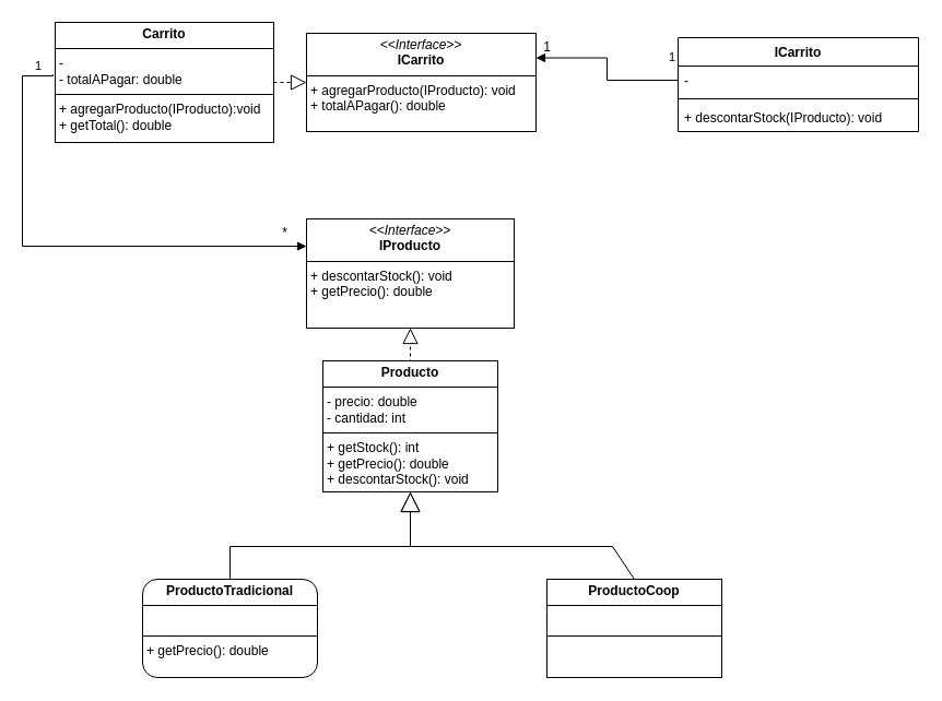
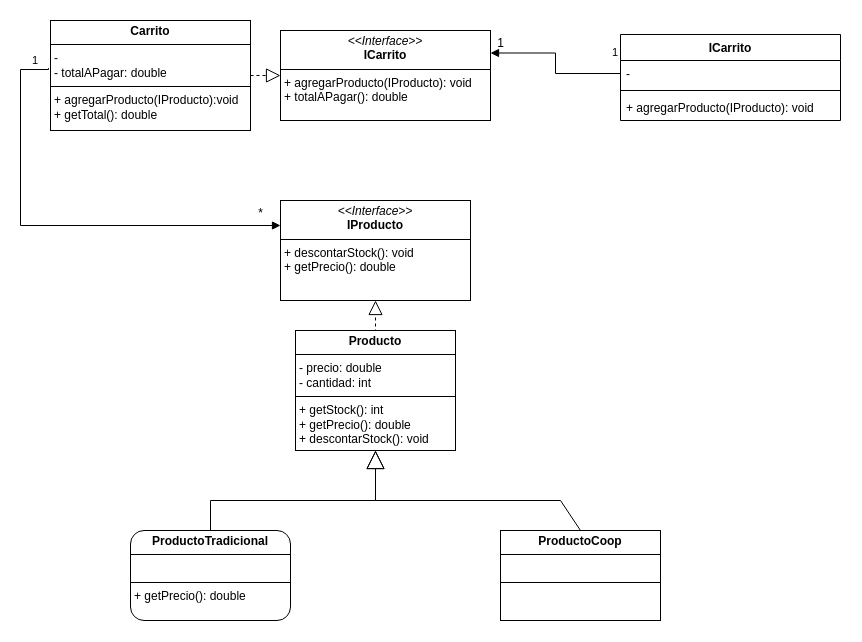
  <mxCell id="0" />
  <mxCell id="1" parent="0" />
  <mxCell id="2" value="&lt;p style=&quot;margin:0px;margin-top:4px;text-align:center;&quot;&gt;&lt;i&gt;&amp;lt;&amp;lt;Interface&amp;gt;&amp;gt;&lt;/i&gt;&lt;br&gt;&lt;b&gt;ICarrito&lt;/b&gt;&lt;/p&gt;&lt;hr size=&quot;1&quot; style=&quot;border-style:solid;&quot;&gt;&lt;p style=&quot;margin:0px;margin-left:4px;&quot;&gt;+ agregarProducto(IProducto): void&lt;/p&gt;&lt;p style=&quot;margin:0px;margin-left:4px;&quot;&gt;+ totalAPagar(): double&lt;/p&gt;" style="verticalAlign=top;align=left;overflow=fill;html=1;whiteSpace=wrap;" vertex="1" parent="1"><mxGeometry x="280" y="30" width="210" height="90" as="geometry" /></mxCell>
  <mxCell id="3" value="ICarrito" style="swimlane;fontStyle=1;align=center;verticalAlign=top;childLayout=stackLayout;horizontal=1;startSize=26;horizontalStack=0;resizeParent=1;resizeParentMax=0;resizeLast=0;collapsible=1;marginBottom=0;whiteSpace=wrap;html=1;" vertex="1" parent="1"><mxGeometry x="620" y="34" width="220" height="86" as="geometry" /></mxCell>
  <mxCell id="4" value="-&amp;nbsp;" style="text;strokeColor=none;fillColor=none;align=left;verticalAlign=top;spacingLeft=4;spacingRight=4;overflow=hidden;rotatable=0;points=[[0,0.5],[1,0.5]];portConstraint=eastwest;whiteSpace=wrap;html=1;" vertex="1" parent="3"><mxGeometry y="26" width="220" height="26" as="geometry" /></mxCell>
  <mxCell id="5" value="" style="line;strokeWidth=1;fillColor=none;align=left;verticalAlign=middle;spacingTop=-1;spacingLeft=3;spacingRight=3;rotatable=0;labelPosition=right;points=[];portConstraint=eastwest;strokeColor=inherit;" vertex="1" parent="3"><mxGeometry y="52" width="220" height="8" as="geometry" /></mxCell>
- <mxCell id="6" value="+ descontarStock(IProducto): void" style="text;strokeColor=none;fillColor=none;align=left;verticalAlign=top;spacingLeft=4;spacingRight=4;overflow=hidden;rotatable=0;points=[[0,0.5],[1,0.5]];portConstraint=eastwest;whiteSpace=wrap;html=1;" vertex="1" parent="3"><mxGeometry y="60" width="220" height="26" as="geometry" /></mxCell>
+ <mxCell id="6" value="+ agregarProducto(IProducto): void" style="text;strokeColor=none;fillColor=none;align=left;verticalAlign=top;spacingLeft=4;spacingRight=4;overflow=hidden;rotatable=0;points=[[0,0.5],[1,0.5]];portConstraint=eastwest;whiteSpace=wrap;html=1;" vertex="1" parent="3"><mxGeometry y="60" width="220" height="26" as="geometry" /></mxCell>
  <mxCell id="7" value="" style="endArrow=block;endFill=1;html=1;edgeStyle=orthogonalEdgeStyle;align=left;verticalAlign=top;rounded=0;exitX=0;exitY=0.5;exitDx=0;exitDy=0;entryX=1;entryY=0.25;entryDx=0;entryDy=0;" edge="1" parent="1" source="4" target="2"><mxGeometry x="-1" relative="1" as="geometry"><mxPoint x="390" y="180" as="sourcePoint" /><mxPoint x="550" y="180" as="targetPoint" /></mxGeometry></mxCell>
  <mxCell id="8" value="1" style="edgeLabel;resizable=0;html=1;align=left;verticalAlign=bottom;" connectable="0" vertex="1" parent="7"><mxGeometry x="-1" relative="1" as="geometry"><mxPoint x="-10" y="-13" as="offset" /></mxGeometry></mxCell>
  <mxCell id="9" value="1" style="text;html=1;align=center;verticalAlign=middle;resizable=0;points=[];autosize=1;strokeColor=none;fillColor=none;" vertex="1" parent="1"><mxGeometry x="485" y="28" width="30" height="30" as="geometry" /></mxCell>
  <mxCell id="10" value="&lt;p style=&quot;margin:0px;margin-top:4px;text-align:center;&quot;&gt;&lt;b&gt;Carrito&lt;/b&gt;&lt;/p&gt;&lt;hr size=&quot;1&quot; style=&quot;border-style:solid;&quot;&gt;&lt;p style=&quot;margin:0px;margin-left:4px;&quot;&gt;-&amp;nbsp;&lt;/p&gt;&lt;p style=&quot;margin:0px;margin-left:4px;&quot;&gt;- totalAPagar: double&lt;/p&gt;&lt;hr size=&quot;1&quot; style=&quot;border-style:solid;&quot;&gt;&lt;p style=&quot;margin:0px;margin-left:4px;&quot;&gt;+ agregarProducto(IProducto):void&lt;/p&gt;&lt;p style=&quot;margin:0px;margin-left:4px;&quot;&gt;+ getTotal(): double&lt;/p&gt;&lt;p style=&quot;margin:0px;margin-left:4px;&quot;&gt;&lt;br&gt;&lt;/p&gt;" style="verticalAlign=top;align=left;overflow=fill;html=1;whiteSpace=wrap;" vertex="1" parent="1"><mxGeometry x="50" y="20" width="200" height="110" as="geometry" /></mxCell>
  <mxCell id="11" value="" style="endArrow=block;dashed=1;endFill=0;endSize=12;html=1;rounded=0;exitX=1;exitY=0.5;exitDx=0;exitDy=0;entryX=0;entryY=0.5;entryDx=0;entryDy=0;" edge="1" parent="1" source="10" target="2"><mxGeometry width="160" relative="1" as="geometry"><mxPoint x="390" y="180" as="sourcePoint" /><mxPoint x="550" y="180" as="targetPoint" /></mxGeometry></mxCell>
  <mxCell id="12" value="&lt;p style=&quot;margin:0px;margin-top:4px;text-align:center;&quot;&gt;&lt;i&gt;&amp;lt;&amp;lt;Interface&amp;gt;&amp;gt;&lt;/i&gt;&lt;br&gt;&lt;b&gt;IProducto&lt;/b&gt;&lt;/p&gt;&lt;hr size=&quot;1&quot; style=&quot;border-style:solid;&quot;&gt;&lt;p style=&quot;margin:0px;margin-left:4px;&quot;&gt;+ descontarStock(): void&lt;/p&gt;&lt;p style=&quot;margin:0px;margin-left:4px;&quot;&gt;+ getPrecio(): double&lt;/p&gt;" style="verticalAlign=top;align=left;overflow=fill;html=1;whiteSpace=wrap;" vertex="1" parent="1"><mxGeometry x="280" y="200" width="190" height="100" as="geometry" /></mxCell>
  <mxCell id="13" value="" style="endArrow=block;dashed=1;endFill=0;endSize=12;html=1;rounded=0;entryX=0.5;entryY=1;entryDx=0;entryDy=0;exitX=0.5;exitY=0;exitDx=0;exitDy=0;" edge="1" parent="1" source="19" target="12"><mxGeometry width="160" relative="1" as="geometry"><mxPoint x="550" y="380" as="sourcePoint" /><mxPoint x="385" y="310" as="targetPoint" /><Array as="points"><mxPoint x="375" y="340" /></Array></mxGeometry></mxCell>
  <mxCell id="14" value="" style="endArrow=block;endFill=1;html=1;edgeStyle=orthogonalEdgeStyle;align=left;verticalAlign=top;rounded=0;exitX=-0.01;exitY=0.433;exitDx=0;exitDy=0;exitPerimeter=0;entryX=0;entryY=0.25;entryDx=0;entryDy=0;" edge="1" parent="1" source="10" target="12"><mxGeometry x="-1" relative="1" as="geometry"><mxPoint x="390" y="280" as="sourcePoint" /><mxPoint x="550" y="280" as="targetPoint" /><Array as="points"><mxPoint x="20" y="69" /><mxPoint x="20" y="225" /></Array></mxGeometry></mxCell>
  <mxCell id="15" value="1" style="edgeLabel;resizable=0;html=1;align=left;verticalAlign=bottom;" connectable="0" vertex="1" parent="14"><mxGeometry x="-1" relative="1" as="geometry"><mxPoint x="-18" as="offset" /></mxGeometry></mxCell>
  <mxCell id="16" value="*" style="text;html=1;align=center;verticalAlign=middle;resizable=0;points=[];autosize=1;strokeColor=none;fillColor=none;" vertex="1" parent="1"><mxGeometry x="245" y="198" width="30" height="30" as="geometry" /></mxCell>
  <mxCell id="17" value="&lt;p style=&quot;margin:0px;margin-top:4px;text-align:center;&quot;&gt;&lt;b&gt;ProductoTradicional&lt;/b&gt;&lt;/p&gt;&lt;hr size=&quot;1&quot; style=&quot;border-style:solid;&quot;&gt;&lt;p style=&quot;margin:0px;margin-left:4px;&quot;&gt;&lt;br&gt;&lt;/p&gt;&lt;hr size=&quot;1&quot; style=&quot;border-style:solid;&quot;&gt;&lt;p style=&quot;margin:0px;margin-left:4px;&quot;&gt;+ getPrecio(): double&lt;/p&gt;" style="verticalAlign=top;align=left;overflow=fill;html=1;whiteSpace=wrap;rounded=1;" vertex="1" parent="1"><mxGeometry x="130" y="530" width="160" height="90" as="geometry" /></mxCell>
  <mxCell id="18" value="&lt;p style=&quot;margin:0px;margin-top:4px;text-align:center;&quot;&gt;&lt;b&gt;ProductoCoop&lt;/b&gt;&lt;/p&gt;&lt;hr size=&quot;1&quot; style=&quot;border-style:solid;&quot;&gt;&lt;p style=&quot;margin:0px;margin-left:4px;&quot;&gt;&lt;br&gt;&lt;/p&gt;&lt;hr size=&quot;1&quot; style=&quot;border-style:solid;&quot;&gt;&lt;p style=&quot;margin:0px;margin-left:4px;&quot;&gt;&lt;br&gt;&lt;/p&gt;" style="verticalAlign=top;align=left;overflow=fill;html=1;whiteSpace=wrap;" vertex="1" parent="1"><mxGeometry x="500" y="530" width="160" height="90" as="geometry" /></mxCell>
  <mxCell id="19" value="&lt;p style=&quot;margin:0px;margin-top:4px;text-align:center;&quot;&gt;&lt;b&gt;Producto&lt;/b&gt;&lt;/p&gt;&lt;hr size=&quot;1&quot; style=&quot;border-style:solid;&quot;&gt;&lt;p style=&quot;margin:0px;margin-left:4px;&quot;&gt;- precio: double&lt;/p&gt;&lt;p style=&quot;margin:0px;margin-left:4px;&quot;&gt;- cantidad: int&lt;/p&gt;&lt;hr size=&quot;1&quot; style=&quot;border-style:solid;&quot;&gt;&lt;p style=&quot;margin:0px;margin-left:4px;&quot;&gt;+ getStock(): int&lt;/p&gt;&lt;p style=&quot;margin:0px;margin-left:4px;&quot;&gt;+ getPrecio(): double&lt;/p&gt;&lt;p style=&quot;margin:0px;margin-left:4px;&quot;&gt;+ descontarStock(): void&lt;/p&gt;" style="verticalAlign=top;align=left;overflow=fill;html=1;whiteSpace=wrap;" vertex="1" parent="1"><mxGeometry x="295" y="330" width="160" height="120" as="geometry" /></mxCell>
  <mxCell id="20" value="" style="endArrow=block;endSize=16;endFill=0;html=1;rounded=0;exitX=0.5;exitY=0;exitDx=0;exitDy=0;entryX=0.5;entryY=1;entryDx=0;entryDy=0;" edge="1" parent="1" source="17" target="19"><mxGeometry x="0.004" width="160" relative="1" as="geometry"><mxPoint x="390" y="380" as="sourcePoint" /><mxPoint x="550" y="380" as="targetPoint" /><Array as="points"><mxPoint x="210" y="500" /><mxPoint x="375" y="500" /></Array><mxPoint as="offset" /></mxGeometry></mxCell>
  <mxCell id="21" value="" style="endArrow=block;endSize=16;endFill=0;html=1;rounded=0;exitX=0.5;exitY=0;exitDx=0;exitDy=0;entryX=0.5;entryY=1;entryDx=0;entryDy=0;" edge="1" parent="1" source="18" target="19"><mxGeometry x="-0.426" y="-10" width="160" relative="1" as="geometry"><mxPoint x="390" y="380" as="sourcePoint" /><mxPoint x="550" y="380" as="targetPoint" /><Array as="points"><mxPoint x="560" y="500" /><mxPoint x="375" y="500" /></Array><mxPoint as="offset" /></mxGeometry></mxCell>
